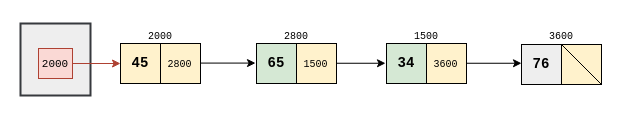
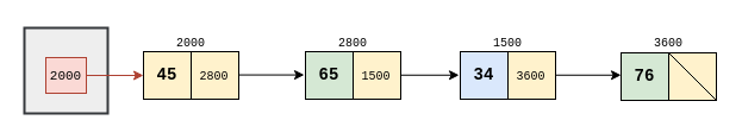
  <mxCell id="0" />
  <mxCell id="1" parent="0" />
  <mxCell id="2" value="" style="rounded=0;whiteSpace=wrap;html=1;fillColor=#eeeeee;strokeColor=#36393D;strokeWidth=2;" parent="1" vertex="1"><mxGeometry x="20" y="23" width="70" height="72" as="geometry" /></mxCell>
  <mxCell id="3" value="&lt;font style=&quot;font-size: 11px;&quot; face=&quot;Courier New&quot;&gt;2000&lt;/font&gt;" style="rounded=0;whiteSpace=wrap;html=1;fillColor=#fad9d5;strokeColor=#ae4132;" parent="1" vertex="1"><mxGeometry x="38" y="48" width="34" height="30" as="geometry" /></mxCell>
  <mxCell id="4" value="" style="endArrow=classic;html=1;rounded=0;exitX=1;exitY=0.5;exitDx=0;exitDy=0;strokeColor=#AE4132;entryX=0;entryY=0.5;entryDx=0;entryDy=0;" parent="1" source="3" target="9" edge="1"><mxGeometry width="50" height="50" relative="1" as="geometry"><mxPoint x="210" y="183" as="sourcePoint" /><mxPoint x="160" y="63" as="targetPoint" /></mxGeometry></mxCell>
  <mxCell id="5" value="" style="endArrow=classic;html=1;rounded=0;" parent="1" edge="1"><mxGeometry width="50" height="50" relative="1" as="geometry"><mxPoint x="200" y="62.58" as="sourcePoint" /><mxPoint x="255" y="62.58" as="targetPoint" /></mxGeometry></mxCell>
  <mxCell id="6" value="" style="endArrow=classic;html=1;rounded=0;" parent="1" edge="1"><mxGeometry width="50" height="50" relative="1" as="geometry"><mxPoint x="330" y="62.76" as="sourcePoint" /><mxPoint x="385" y="62.76" as="targetPoint" /></mxGeometry></mxCell>
  <mxCell id="7" value="&lt;font style=&quot;font-size: 10px;&quot; face=&quot;Courier New&quot;&gt;2000&lt;/font&gt;" style="text;html=1;align=center;verticalAlign=middle;whiteSpace=wrap;rounded=0;" parent="1" vertex="1"><mxGeometry x="140" y="20" width="40" height="30" as="geometry" /></mxCell>
  <mxCell id="8" value="" style="group" parent="1" vertex="1" connectable="0"><mxGeometry x="120" y="43" width="80" height="40" as="geometry" /></mxCell>
  <mxCell id="9" value="&lt;font face=&quot;Courier New&quot;&gt;&lt;span style=&quot;font-size: 14px;&quot;&gt;&lt;b&gt;45&lt;/b&gt;&lt;/span&gt;&lt;/font&gt;" style="rounded=0;whiteSpace=wrap;html=1;fillColor=#fff2cc;strokeColor=#000000;" parent="8" vertex="1"><mxGeometry width="40" height="40" as="geometry" /></mxCell>
  <mxCell id="10" value="" style="rounded=0;whiteSpace=wrap;html=1;fillColor=#fff2cc;strokeColor=#000000;" parent="8" vertex="1"><mxGeometry x="40" width="40" height="40" as="geometry" /></mxCell>
  <mxCell id="11" value="&lt;font style=&quot;font-size: 10px;&quot; face=&quot;Courier New&quot;&gt;2800&lt;/font&gt;" style="text;html=1;align=center;verticalAlign=middle;whiteSpace=wrap;rounded=0;" parent="8" vertex="1"><mxGeometry x="44" y="5" width="31" height="30" as="geometry" /></mxCell>
  <mxCell id="12" value="" style="group" parent="1" vertex="1" connectable="0"><mxGeometry x="256" y="43" width="80" height="40" as="geometry" /></mxCell>
  <mxCell id="13" value="&lt;font face=&quot;Courier New&quot;&gt;&lt;span style=&quot;font-size: 14px;&quot;&gt;&lt;b&gt;65&lt;/b&gt;&lt;/span&gt;&lt;/font&gt;" style="rounded=0;whiteSpace=wrap;html=1;fillColor=#d5e8d4;strokeColor=#000000;" parent="12" vertex="1"><mxGeometry width="40" height="40" as="geometry" /></mxCell>
  <mxCell id="14" value="" style="rounded=0;whiteSpace=wrap;html=1;fillColor=#fff2cc;strokeColor=#000000;" parent="12" vertex="1"><mxGeometry x="40" width="40" height="40" as="geometry" /></mxCell>
  <mxCell id="15" value="&lt;font style=&quot;font-size: 10px;&quot; face=&quot;Courier New&quot;&gt;1500&lt;/font&gt;" style="text;html=1;align=center;verticalAlign=middle;whiteSpace=wrap;rounded=0;" parent="12" vertex="1"><mxGeometry x="44" y="5" width="31" height="30" as="geometry" /></mxCell>
  <mxCell id="16" value="" style="group" parent="1" vertex="1" connectable="0"><mxGeometry x="386" y="43" width="80" height="40" as="geometry" /></mxCell>
- <mxCell id="17" value="&lt;font face=&quot;Courier New&quot;&gt;&lt;span style=&quot;font-size: 14px;&quot;&gt;&lt;b&gt;34&lt;/b&gt;&lt;/span&gt;&lt;/font&gt;" style="rounded=0;whiteSpace=wrap;html=1;fillColor=#d5e8d4;strokeColor=#000000;" parent="16" vertex="1"><mxGeometry width="40" height="40" as="geometry" /></mxCell>
+ <mxCell id="17" value="&lt;font face=&quot;Courier New&quot;&gt;&lt;span style=&quot;font-size: 14px;&quot;&gt;&lt;b&gt;34&lt;/b&gt;&lt;/span&gt;&lt;/font&gt;" style="rounded=0;whiteSpace=wrap;html=1;fillColor=#dae8fc;strokeColor=#000000;" parent="16" vertex="1"><mxGeometry width="40" height="40" as="geometry" /></mxCell>
  <mxCell id="18" value="" style="rounded=0;whiteSpace=wrap;html=1;fillColor=#fff2cc;strokeColor=#000000;" parent="16" vertex="1"><mxGeometry x="40" width="40" height="40" as="geometry" /></mxCell>
  <mxCell id="19" value="&lt;font style=&quot;font-size: 10px;&quot; face=&quot;Courier New&quot;&gt;3600&lt;/font&gt;" style="text;html=1;align=center;verticalAlign=middle;whiteSpace=wrap;rounded=0;" parent="16" vertex="1"><mxGeometry x="44" y="5" width="31" height="30" as="geometry" /></mxCell>
  <mxCell id="20" value="" style="endArrow=classic;html=1;rounded=0;" parent="1" edge="1"><mxGeometry width="50" height="50" relative="1" as="geometry"><mxPoint x="466" y="62.76" as="sourcePoint" /><mxPoint x="521" y="62.76" as="targetPoint" /></mxGeometry></mxCell>
  <mxCell id="21" value="" style="group" parent="1" vertex="1" connectable="0"><mxGeometry x="521" y="44" width="80" height="40" as="geometry" /></mxCell>
- <mxCell id="22" value="&lt;font face=&quot;Courier New&quot;&gt;&lt;span style=&quot;font-size: 14px;&quot;&gt;&lt;b&gt;76&lt;/b&gt;&lt;/span&gt;&lt;/font&gt;" style="rounded=0;whiteSpace=wrap;html=1;fillColor=#eeeeee;strokeColor=#000000;" parent="21" vertex="1"><mxGeometry width="40" height="40" as="geometry" /></mxCell>
+ <mxCell id="22" value="&lt;font face=&quot;Courier New&quot;&gt;&lt;span style=&quot;font-size: 14px;&quot;&gt;&lt;b&gt;76&lt;/b&gt;&lt;/span&gt;&lt;/font&gt;" style="rounded=0;whiteSpace=wrap;html=1;fillColor=#d5e8d4;strokeColor=#000000;" parent="21" vertex="1"><mxGeometry width="40" height="40" as="geometry" /></mxCell>
  <mxCell id="23" value="" style="rounded=0;whiteSpace=wrap;html=1;fillColor=#fff2cc;strokeColor=#000000;" parent="21" vertex="1"><mxGeometry x="40" width="40" height="40" as="geometry" /></mxCell>
  <mxCell id="24" value="&lt;font style=&quot;font-size: 10px;&quot; face=&quot;Courier New&quot;&gt;2800&lt;/font&gt;" style="text;html=1;align=center;verticalAlign=middle;whiteSpace=wrap;rounded=0;" parent="1" vertex="1"><mxGeometry x="276" y="20" width="40" height="30" as="geometry" /></mxCell>
  <mxCell id="25" value="&lt;font style=&quot;font-size: 10px;&quot; face=&quot;Courier New&quot;&gt;1500&lt;/font&gt;" style="text;html=1;align=center;verticalAlign=middle;whiteSpace=wrap;rounded=0;" parent="1" vertex="1"><mxGeometry x="406" y="20" width="40" height="30" as="geometry" /></mxCell>
  <mxCell id="26" value="&lt;font style=&quot;font-size: 10px;&quot; face=&quot;Courier New&quot;&gt;3600&lt;/font&gt;" style="text;html=1;align=center;verticalAlign=middle;whiteSpace=wrap;rounded=0;" parent="1" vertex="1"><mxGeometry x="541" y="28.5" width="40" height="13" as="geometry" /></mxCell>
  <mxCell id="27" value="" style="endArrow=none;html=1;rounded=0;entryX=1;entryY=1;entryDx=0;entryDy=0;" parent="1" edge="1"><mxGeometry width="50" height="50" relative="1" as="geometry"><mxPoint x="561" y="44" as="sourcePoint" /><mxPoint x="601" y="84" as="targetPoint" /></mxGeometry></mxCell>
